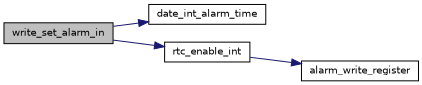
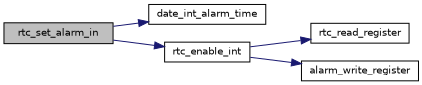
  digraph {
    rankdir=LR
    node [color=black fillcolor=white fontname=Helvetica fontsize=10 shape=record style=filled]
    edge [color=midnightblue fontname=Helvetica fontsize=10 labelfontname=Helvetica labelfontsize=10 style=solid]
-   n1 [fillcolor=grey75 fontcolor=black height=0.2 label=write_set_alarm_in width=0.4]
+   n1 [fillcolor=grey75 fontcolor=black height=0.2 label=rtc_set_alarm_in width=0.4]
    n2 [height=0.2 label=date_int_alarm_time width=0.4]
    n3 [height=0.2 label=rtc_enable_int width=0.4]
+   n4 [height=0.2 label=rtc_read_register width=0.4]
    n5 [height=0.2 label=alarm_write_register width=0.4]
    n1 -> n2
    n1 -> n3
+   n3 -> n4
    n3 -> n5
  }
